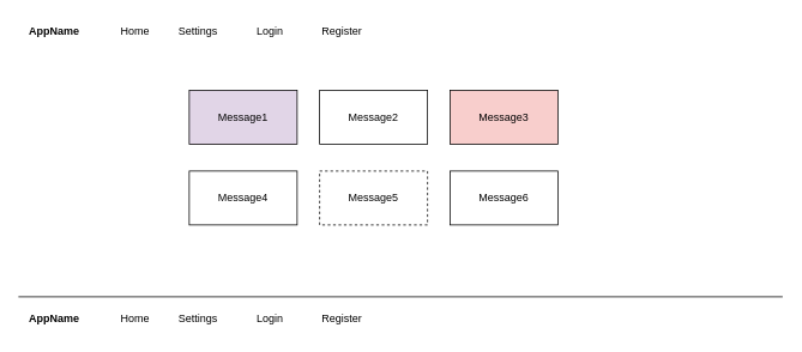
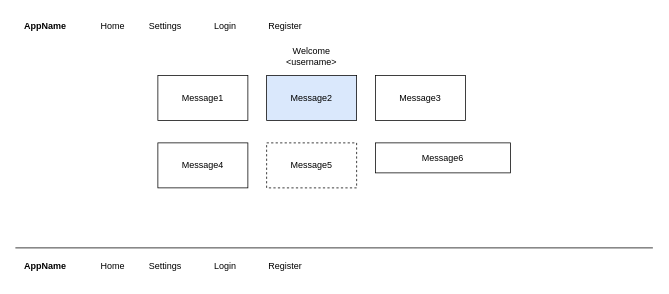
  <mxCell id="0" />
  <mxCell id="1" parent="0" />
  <mxCell id="2" value="Home" style="text;html=1;strokeColor=none;fillColor=none;align=center;verticalAlign=middle;whiteSpace=wrap;rounded=0;" vertex="1" parent="1"><mxGeometry x="120" y="20" width="60" height="30" as="geometry" /></mxCell>
  <mxCell id="3" value="Settings" style="text;html=1;strokeColor=none;fillColor=none;align=center;verticalAlign=middle;whiteSpace=wrap;rounded=0;" vertex="1" parent="1"><mxGeometry x="190" y="20" width="60" height="30" as="geometry" /></mxCell>
  <mxCell id="4" value="Login" style="text;html=1;strokeColor=none;fillColor=none;align=center;verticalAlign=middle;whiteSpace=wrap;rounded=0;" vertex="1" parent="1"><mxGeometry x="270" y="20" width="60" height="30" as="geometry" /></mxCell>
  <mxCell id="5" value="Register" style="text;html=1;strokeColor=none;fillColor=none;align=center;verticalAlign=middle;whiteSpace=wrap;rounded=0;" vertex="1" parent="1"><mxGeometry x="350" y="20" width="60" height="30" as="geometry" /></mxCell>
  <mxCell id="6" value="&lt;b&gt;AppName&lt;/b&gt;" style="text;html=1;strokeColor=none;fillColor=none;align=center;verticalAlign=middle;whiteSpace=wrap;rounded=0;" vertex="1" parent="1"><mxGeometry x="30" y="20" width="60" height="30" as="geometry" /></mxCell>
- <mxCell id="8" value="Message1" style="rounded=0;whiteSpace=wrap;html=1;fillColor=#e1d5e7;" vertex="1" parent="1"><mxGeometry x="210" y="100" width="120" height="60" as="geometry" /></mxCell>
- <mxCell id="9" value="Message2" style="rounded=0;whiteSpace=wrap;html=1;" vertex="1" parent="1"><mxGeometry x="355" y="100" width="120" height="60" as="geometry" /></mxCell>
+ <mxCell id="7" value="Welcome &amp;lt;username&amp;gt;" style="text;html=1;strokeColor=none;fillColor=none;align=center;verticalAlign=middle;whiteSpace=wrap;rounded=0;" vertex="1" parent="1"><mxGeometry x="385" y="60" width="60" height="30" as="geometry" /></mxCell>
+ <mxCell id="8" value="Message1" style="rounded=0;whiteSpace=wrap;html=1;" vertex="1" parent="1"><mxGeometry x="210" y="100" width="120" height="60" as="geometry" /></mxCell>
+ <mxCell id="9" value="Message2" style="rounded=0;whiteSpace=wrap;html=1;fillColor=#dae8fc;" vertex="1" parent="1"><mxGeometry x="355" y="100" width="120" height="60" as="geometry" /></mxCell>
  <mxCell id="10" value="Message5" style="rounded=0;whiteSpace=wrap;html=1;dashed=1;" vertex="1" parent="1"><mxGeometry x="355" y="190" width="120" height="60" as="geometry" /></mxCell>
  <mxCell id="11" value="Message4" style="rounded=0;whiteSpace=wrap;html=1;" vertex="1" parent="1"><mxGeometry x="210" y="190" width="120" height="60" as="geometry" /></mxCell>
- <mxCell id="12" value="Message3" style="rounded=0;whiteSpace=wrap;html=1;fillColor=#f8cecc;" vertex="1" parent="1"><mxGeometry x="500" y="100" width="120" height="60" as="geometry" /></mxCell>
- <mxCell id="13" value="Message6" style="rounded=0;whiteSpace=wrap;html=1;" vertex="1" parent="1"><mxGeometry x="500" y="190" width="120" height="60" as="geometry" /></mxCell>
+ <mxCell id="12" value="Message3" style="rounded=0;whiteSpace=wrap;html=1;" vertex="1" parent="1"><mxGeometry x="500" y="100" width="120" height="60" as="geometry" /></mxCell>
+ <mxCell id="13" value="Message6" style="rounded=0;whiteSpace=wrap;html=1;" vertex="1" parent="1"><mxGeometry x="500" y="190" width="180" height="40" as="geometry" /></mxCell>
  <mxCell id="14" value="" style="endArrow=none;html=1;rounded=0;" edge="1" parent="1"><mxGeometry width="50" height="50" relative="1" as="geometry"><mxPoint y="330" as="sourcePoint" x="20" /><mxPoint x="870" y="330" as="targetPoint" /></mxGeometry></mxCell>
  <mxCell id="15" value="Home" style="text;html=1;strokeColor=none;fillColor=none;align=center;verticalAlign=middle;whiteSpace=wrap;rounded=0;" vertex="1" parent="1"><mxGeometry x="120" y="340" width="60" height="30" as="geometry" /></mxCell>
  <mxCell id="16" value="Settings" style="text;html=1;strokeColor=none;fillColor=none;align=center;verticalAlign=middle;whiteSpace=wrap;rounded=0;" vertex="1" parent="1"><mxGeometry x="190" y="340" width="60" height="30" as="geometry" /></mxCell>
  <mxCell id="17" value="Login" style="text;html=1;strokeColor=none;fillColor=none;align=center;verticalAlign=middle;whiteSpace=wrap;rounded=0;" vertex="1" parent="1"><mxGeometry x="270" y="340" width="60" height="30" as="geometry" /></mxCell>
  <mxCell id="18" value="Register" style="text;html=1;strokeColor=none;fillColor=none;align=center;verticalAlign=middle;whiteSpace=wrap;rounded=0;" vertex="1" parent="1"><mxGeometry x="350" y="340" width="60" height="30" as="geometry" /></mxCell>
  <mxCell id="19" value="&lt;b&gt;AppName&lt;/b&gt;" style="text;html=1;strokeColor=none;fillColor=none;align=center;verticalAlign=middle;whiteSpace=wrap;rounded=0;" vertex="1" parent="1"><mxGeometry x="30" y="340" width="60" height="30" as="geometry" /></mxCell>
